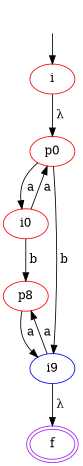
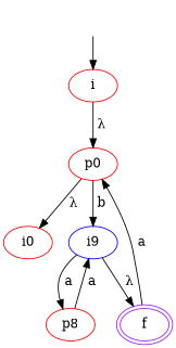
  digraph {
    node [color=red]
    _nil0 [style=invis color=""]
    i
    p0
    i0
    n5 [color=blue label=i9]
    n6 [label=p8]
    f [color=purple peripheries=2]
    _nil0 -> i
    i -> p0 [label=" λ"]
-   p0 -> i0 [label=" a"]
+   p0 -> i0 [label=" λ"]
    p0 -> n5 [label=" b"]
-   i0 -> p0 [label=" a"]
-   i0 -> n6 [label=" b"]
+   f -> p0 [label=" a"]
    n5 -> n6 [label=" a"]
    n5 -> f [label=" λ"]
    n6 -> n5 [label=" a"]
  }
